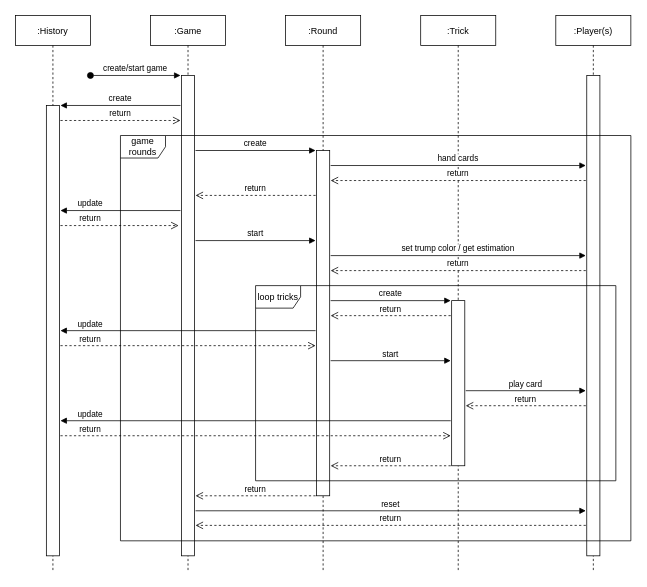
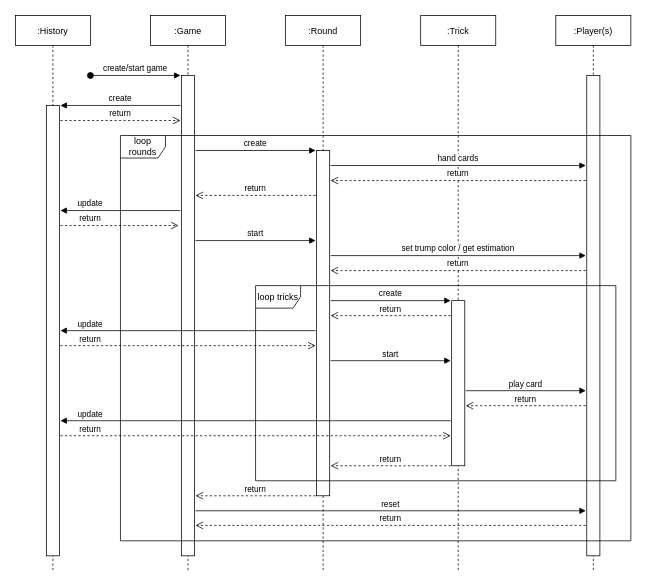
  <mxCell id="0" />
  <mxCell id="1" parent="0" />
  <mxCell id="2" value=":History" style="shape=umlLifeline;perimeter=lifelinePerimeter;container=1;collapsible=0;recursiveResize=0;rounded=0;shadow=0;strokeWidth=1;" parent="1" vertex="1"><mxGeometry x="20" y="20" width="100" height="740" as="geometry" /></mxCell>
  <mxCell id="3" value="" style="points=[];perimeter=orthogonalPerimeter;rounded=0;shadow=0;strokeWidth=1;" parent="2" vertex="1"><mxGeometry x="41.25" y="120" width="17.5" height="600" as="geometry" /></mxCell>
  <mxCell id="4" value=":Game" style="shape=umlLifeline;perimeter=lifelinePerimeter;container=1;collapsible=0;recursiveResize=0;rounded=0;shadow=0;strokeWidth=1;" parent="1" vertex="1"><mxGeometry x="200" y="20" width="100" height="740" as="geometry" /></mxCell>
  <mxCell id="5" value="" style="points=[];perimeter=orthogonalPerimeter;rounded=0;shadow=0;strokeWidth=1;" parent="4" vertex="1"><mxGeometry x="41.25" y="80" width="17.5" height="640" as="geometry" /></mxCell>
  <mxCell id="6" value=":Round" style="shape=umlLifeline;perimeter=lifelinePerimeter;container=1;collapsible=0;recursiveResize=0;rounded=0;shadow=0;strokeWidth=1;" vertex="1" parent="1"><mxGeometry x="380" y="20" width="100" height="740" as="geometry" /></mxCell>
  <mxCell id="7" value="" style="points=[];perimeter=orthogonalPerimeter;rounded=0;shadow=0;strokeWidth=1;" vertex="1" parent="6"><mxGeometry x="41.25" y="180" width="17.5" height="460" as="geometry" /></mxCell>
  <mxCell id="8" value=":Trick" style="shape=umlLifeline;perimeter=lifelinePerimeter;container=1;collapsible=0;recursiveResize=0;rounded=0;shadow=0;strokeWidth=1;" vertex="1" parent="1"><mxGeometry x="560" y="20" width="100" height="740" as="geometry" /></mxCell>
  <mxCell id="9" value="" style="points=[];perimeter=orthogonalPerimeter;rounded=0;shadow=0;strokeWidth=1;" vertex="1" parent="8"><mxGeometry x="41.25" y="380" width="17.5" height="220" as="geometry" /></mxCell>
  <mxCell id="10" value=":Player(s)" style="shape=umlLifeline;perimeter=lifelinePerimeter;container=1;collapsible=0;recursiveResize=0;rounded=0;shadow=0;strokeWidth=1;" vertex="1" parent="1"><mxGeometry x="740" y="20" width="100" height="740" as="geometry" /></mxCell>
  <mxCell id="11" value="" style="points=[];perimeter=orthogonalPerimeter;rounded=0;shadow=0;strokeWidth=1;" vertex="1" parent="10"><mxGeometry x="41.25" y="80" width="17.5" height="640" as="geometry" /></mxCell>
  <mxCell id="12" value="create " style="verticalAlign=bottom;endArrow=block;shadow=0;strokeWidth=1;" edge="1" parent="1"><mxGeometry relative="1" as="geometry"><mxPoint x="260" y="200" as="sourcePoint" /><mxPoint x="420" y="200" as="targetPoint" /></mxGeometry></mxCell>
  <mxCell id="13" value="return" style="verticalAlign=bottom;endArrow=open;dashed=1;endSize=8;shadow=0;strokeWidth=1;" edge="1" parent="1"><mxGeometry relative="1" as="geometry"><mxPoint x="440" y="420" as="targetPoint" /><mxPoint x="600" y="420" as="sourcePoint" /></mxGeometry></mxCell>
  <mxCell id="14" value="hand cards" style="verticalAlign=bottom;endArrow=block;shadow=0;strokeWidth=1;" edge="1" parent="1"><mxGeometry relative="1" as="geometry"><mxPoint x="440" y="220" as="sourcePoint" /><mxPoint x="780" y="220" as="targetPoint" /></mxGeometry></mxCell>
  <mxCell id="15" value="update" style="verticalAlign=bottom;endArrow=block;shadow=0;strokeWidth=1;" edge="1" parent="1"><mxGeometry x="0.765" relative="1" as="geometry"><mxPoint x="420" y="440" as="sourcePoint" /><mxPoint x="80" y="440" as="targetPoint" /><mxPoint as="offset" /></mxGeometry></mxCell>
  <mxCell id="16" value="return " style="verticalAlign=bottom;endArrow=open;dashed=1;endSize=8;exitX=1;exitY=0.95;shadow=0;strokeWidth=1;" edge="1" parent="1"><mxGeometry x="-0.492" relative="1" as="geometry"><mxPoint x="237.5" y="300" as="targetPoint" /><mxPoint x="80" y="300" as="sourcePoint" /><mxPoint as="offset" /></mxGeometry></mxCell>
  <mxCell id="17" value="create/start game" style="verticalAlign=bottom;startArrow=oval;endArrow=block;startSize=8;shadow=0;strokeWidth=1;" edge="1" parent="1"><mxGeometry relative="1" as="geometry"><mxPoint x="120" y="100" as="sourcePoint" /><mxPoint x="240" y="100" as="targetPoint" /></mxGeometry></mxCell>
  <mxCell id="18" value="set trump color / get estimation " style="verticalAlign=bottom;endArrow=block;shadow=0;strokeWidth=1;" edge="1" parent="1"><mxGeometry relative="1" as="geometry"><mxPoint x="440" y="340" as="sourcePoint" /><mxPoint x="780" y="340" as="targetPoint" /></mxGeometry></mxCell>
  <mxCell id="19" value="return" style="verticalAlign=bottom;endArrow=open;dashed=1;endSize=8;shadow=0;strokeWidth=1;" edge="1" parent="1"><mxGeometry relative="1" as="geometry"><mxPoint x="260" y="259.83" as="targetPoint" /><mxPoint x="420" y="259.83" as="sourcePoint" /></mxGeometry></mxCell>
  <mxCell id="20" value="return" style="verticalAlign=bottom;endArrow=open;dashed=1;endSize=8;shadow=0;strokeWidth=1;" edge="1" parent="1"><mxGeometry relative="1" as="geometry"><mxPoint x="440" y="240" as="targetPoint" /><mxPoint x="780" y="240" as="sourcePoint" /></mxGeometry></mxCell>
  <mxCell id="21" value="reset" style="verticalAlign=bottom;endArrow=block;shadow=0;strokeWidth=1;" edge="1" parent="1"><mxGeometry relative="1" as="geometry"><mxPoint x="260" y="680" as="sourcePoint" /><mxPoint x="780" y="680" as="targetPoint" /></mxGeometry></mxCell>
  <mxCell id="22" value="update" style="verticalAlign=bottom;endArrow=block;shadow=0;strokeWidth=1;" edge="1" parent="1"><mxGeometry x="0.5" relative="1" as="geometry"><mxPoint x="240" y="280" as="sourcePoint" /><mxPoint x="80" y="280" as="targetPoint" /><mxPoint as="offset" /></mxGeometry></mxCell>
  <mxCell id="23" value="update" style="verticalAlign=bottom;endArrow=block;shadow=0;strokeWidth=1;" edge="1" parent="1"><mxGeometry x="0.846" relative="1" as="geometry"><mxPoint x="600" y="560" as="sourcePoint" /><mxPoint x="80" y="560" as="targetPoint" /><mxPoint as="offset" /></mxGeometry></mxCell>
  <mxCell id="24" value="play card" style="verticalAlign=bottom;endArrow=block;shadow=0;strokeWidth=1;" edge="1" parent="1"><mxGeometry relative="1" as="geometry"><mxPoint x="620" y="520" as="sourcePoint" /><mxPoint x="780" y="520" as="targetPoint" /></mxGeometry></mxCell>
  <mxCell id="25" value="return" style="verticalAlign=bottom;endArrow=open;dashed=1;endSize=8;shadow=0;strokeWidth=1;" edge="1" parent="1"><mxGeometry relative="1" as="geometry"><mxPoint x="440" y="360" as="targetPoint" /><mxPoint x="780" y="360" as="sourcePoint" /></mxGeometry></mxCell>
  <mxCell id="26" value="return" style="verticalAlign=bottom;endArrow=open;dashed=1;endSize=8;exitX=1;exitY=0.95;shadow=0;strokeWidth=1;" edge="1" parent="1"><mxGeometry x="-0.846" relative="1" as="geometry"><mxPoint x="600" y="580" as="targetPoint" /><mxPoint x="80" y="580" as="sourcePoint" /><mxPoint as="offset" /></mxGeometry></mxCell>
  <mxCell id="27" value="return" style="verticalAlign=bottom;endArrow=open;dashed=1;endSize=8;exitX=1;exitY=0.95;shadow=0;strokeWidth=1;" edge="1" parent="1"><mxGeometry x="-0.765" relative="1" as="geometry"><mxPoint x="420" y="460" as="targetPoint" /><mxPoint x="80" y="460" as="sourcePoint" /><mxPoint as="offset" /></mxGeometry></mxCell>
  <mxCell id="28" value="start" style="verticalAlign=bottom;endArrow=block;shadow=0;strokeWidth=1;" edge="1" parent="1"><mxGeometry relative="1" as="geometry"><mxPoint x="260" y="320" as="sourcePoint" /><mxPoint x="420" y="320" as="targetPoint" /></mxGeometry></mxCell>
  <mxCell id="29" value="create" style="verticalAlign=bottom;endArrow=block;shadow=0;strokeWidth=1;" edge="1" parent="1"><mxGeometry relative="1" as="geometry"><mxPoint x="240" y="140" as="sourcePoint" /><mxPoint x="80" y="140" as="targetPoint" /><mxPoint as="offset" /></mxGeometry></mxCell>
  <mxCell id="30" value="return" style="verticalAlign=bottom;endArrow=open;dashed=1;endSize=8;exitX=1;exitY=0.95;shadow=0;strokeWidth=1;" edge="1" parent="1"><mxGeometry relative="1" as="geometry"><mxPoint x="240" y="160" as="targetPoint" /><mxPoint x="80" y="160" as="sourcePoint" /></mxGeometry></mxCell>
  <mxCell id="31" value="return" style="verticalAlign=bottom;endArrow=open;dashed=1;endSize=8;shadow=0;strokeWidth=1;" edge="1" parent="1"><mxGeometry relative="1" as="geometry"><mxPoint x="260" y="699.43" as="targetPoint" /><mxPoint x="780" y="699.43" as="sourcePoint" /></mxGeometry></mxCell>
  <mxCell id="32" value="return" style="verticalAlign=bottom;endArrow=open;dashed=1;endSize=8;shadow=0;strokeWidth=1;" edge="1" parent="1"><mxGeometry relative="1" as="geometry"><mxPoint x="620" y="540" as="targetPoint" /><mxPoint x="780" y="540" as="sourcePoint" /></mxGeometry></mxCell>
  <mxCell id="33" value="start" style="verticalAlign=bottom;endArrow=block;shadow=0;strokeWidth=1;" edge="1" parent="1"><mxGeometry relative="1" as="geometry"><mxPoint x="440" y="480" as="sourcePoint" /><mxPoint x="600" y="480" as="targetPoint" /></mxGeometry></mxCell>
  <mxCell id="34" value="create " style="verticalAlign=bottom;endArrow=block;shadow=0;strokeWidth=1;" edge="1" parent="1"><mxGeometry relative="1" as="geometry"><mxPoint x="440" y="400" as="sourcePoint" /><mxPoint x="600" y="400" as="targetPoint" /></mxGeometry></mxCell>
  <mxCell id="35" value="return" style="verticalAlign=bottom;endArrow=open;dashed=1;endSize=8;shadow=0;strokeWidth=1;" edge="1" parent="1"><mxGeometry relative="1" as="geometry"><mxPoint x="440" y="620" as="targetPoint" /><mxPoint x="600" y="620" as="sourcePoint" /></mxGeometry></mxCell>
  <mxCell id="36" value="return" style="verticalAlign=bottom;endArrow=open;dashed=1;endSize=8;shadow=0;strokeWidth=1;" edge="1" parent="1"><mxGeometry relative="1" as="geometry"><mxPoint x="260" y="660" as="targetPoint" /><mxPoint x="420" y="660" as="sourcePoint" /></mxGeometry></mxCell>
  <mxCell id="37" value="loop tricks" style="shape=umlFrame;whiteSpace=wrap;html=1;" vertex="1" parent="1"><mxGeometry x="340" y="380" width="480" height="260" as="geometry" /></mxCell>
- <mxCell id="38" value="game rounds" style="shape=umlFrame;whiteSpace=wrap;html=1;" vertex="1" parent="1"><mxGeometry x="160" y="180" width="680" height="540" as="geometry" /></mxCell>
+ <mxCell id="38" value="loop rounds" style="shape=umlFrame;whiteSpace=wrap;html=1;" vertex="1" parent="1"><mxGeometry x="160" y="180" width="680" height="540" as="geometry" /></mxCell>
